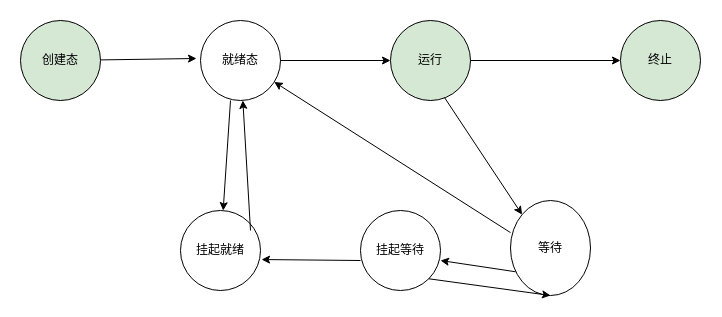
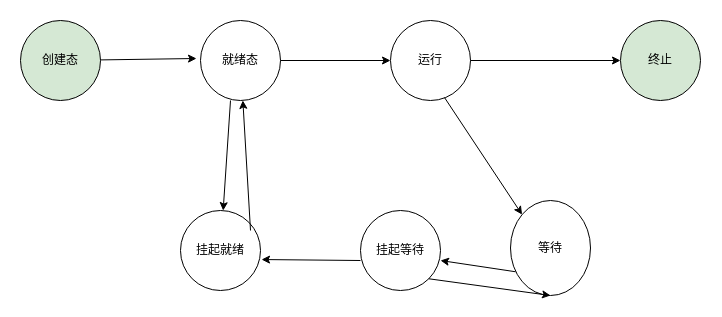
  <mxCell id="0" />
  <mxCell id="1" parent="0" />
  <mxCell id="2" value="创建态" style="ellipse;whiteSpace=wrap;html=1;aspect=fixed;fillColor=#d5e8d4;" vertex="1" parent="1"><mxGeometry x="20" y="20" width="80" height="80" as="geometry" /></mxCell>
  <mxCell id="3" value="就绪态" style="ellipse;whiteSpace=wrap;html=1;aspect=fixed;" vertex="1" parent="1"><mxGeometry x="200" y="20" width="80" height="80" as="geometry" /></mxCell>
- <mxCell id="4" value="运行" style="ellipse;whiteSpace=wrap;html=1;aspect=fixed;fillColor=#d5e8d4;" vertex="1" parent="1"><mxGeometry x="390" y="20" width="80" height="80" as="geometry" /></mxCell>
+ <mxCell id="4" value="运行" style="ellipse;whiteSpace=wrap;html=1;aspect=fixed;" vertex="1" parent="1"><mxGeometry x="390" y="20" width="80" height="80" as="geometry" /></mxCell>
  <mxCell id="5" value="终止" style="ellipse;whiteSpace=wrap;html=1;aspect=fixed;fillColor=#d5e8d4;" vertex="1" parent="1"><mxGeometry x="620" y="20" width="80" height="80" as="geometry" /></mxCell>
  <mxCell id="6" value="等待" style="ellipse;whiteSpace=wrap;html=1;aspect=fixed;" vertex="1" parent="1"><mxGeometry x="510" y="200" width="80" height="95" as="geometry" /></mxCell>
  <mxCell id="7" value="挂起就绪" style="ellipse;whiteSpace=wrap;html=1;aspect=fixed;" vertex="1" parent="1"><mxGeometry x="180" y="210" width="80" height="80" as="geometry" /></mxCell>
  <mxCell id="8" value="挂起等待" style="ellipse;whiteSpace=wrap;html=1;aspect=fixed;" vertex="1" parent="1"><mxGeometry x="360" y="210" width="80" height="80" as="geometry" /></mxCell>
  <mxCell id="9" value="" style="endArrow=classic;html=1;" edge="1" parent="1" source="2"><mxGeometry width="50" height="50" relative="1" as="geometry"><mxPoint x="100" y="110" as="sourcePoint" /><mxPoint x="196" y="58" as="targetPoint" /></mxGeometry></mxCell>
  <mxCell id="10" value="" style="endArrow=classic;html=1;entryX=0;entryY=0.5;entryDx=0;entryDy=0;" edge="1" parent="1" target="4"><mxGeometry width="50" height="50" relative="1" as="geometry"><mxPoint x="280" y="60" as="sourcePoint" /><mxPoint x="330" y="10" as="targetPoint" /></mxGeometry></mxCell>
  <mxCell id="11" value="" style="endArrow=classic;html=1;entryX=0;entryY=0.5;entryDx=0;entryDy=0;" edge="1" parent="1" target="5"><mxGeometry width="50" height="50" relative="1" as="geometry"><mxPoint x="470" y="60" as="sourcePoint" /><mxPoint x="520" y="10" as="targetPoint" /></mxGeometry></mxCell>
- <mxCell id="12" value="" style="endArrow=classic;html=1;exitX=0;exitY=0.338;exitDx=0;exitDy=0;exitPerimeter=0;" edge="1" parent="1" source="6" target="3"><mxGeometry width="50" height="50" relative="1" as="geometry"><mxPoint x="200" y="180" as="sourcePoint" /><mxPoint x="250" y="130" as="targetPoint" /></mxGeometry></mxCell>
  <mxCell id="13" value="" style="endArrow=classic;html=1;exitX=0.063;exitY=0.75;exitDx=0;exitDy=0;exitPerimeter=0;" edge="1" parent="1" source="6"><mxGeometry width="50" height="50" relative="1" as="geometry"><mxPoint x="30" y="340" as="sourcePoint" /><mxPoint x="440" y="260" as="targetPoint" /></mxGeometry></mxCell>
  <mxCell id="14" value="" style="endArrow=classic;html=1;exitX=0.675;exitY=0.963;exitDx=0;exitDy=0;exitPerimeter=0;entryX=0;entryY=0;entryDx=0;entryDy=0;" edge="1" parent="1" source="4" target="6"><mxGeometry width="50" height="50" relative="1" as="geometry"><mxPoint x="460" y="150" as="sourcePoint" /><mxPoint x="510" y="100" as="targetPoint" /></mxGeometry></mxCell>
  <mxCell id="15" value="" style="endArrow=classic;html=1;" edge="1" parent="1" target="3"><mxGeometry width="50" height="50" relative="1" as="geometry"><mxPoint x="250" y="230" as="sourcePoint" /><mxPoint x="300" y="180" as="targetPoint" /></mxGeometry></mxCell>
  <mxCell id="16" value="" style="endArrow=classic;html=1;entryX=1.013;entryY=0.613;entryDx=0;entryDy=0;entryPerimeter=0;" edge="1" parent="1" target="7"><mxGeometry width="50" height="50" relative="1" as="geometry"><mxPoint x="360" y="260" as="sourcePoint" /><mxPoint x="410" y="210" as="targetPoint" /></mxGeometry></mxCell>
  <mxCell id="17" value="" style="endArrow=classic;html=1;" edge="1" parent="1" target="7"><mxGeometry width="50" height="50" relative="1" as="geometry"><mxPoint x="230" y="100" as="sourcePoint" /><mxPoint x="280" y="50" as="targetPoint" /></mxGeometry></mxCell>
  <mxCell id="18" value="" style="endArrow=classic;html=1;exitX=1;exitY=1;exitDx=0;exitDy=0;entryX=0.5;entryY=1;entryDx=0;entryDy=0;" edge="1" parent="1" source="8" target="6"><mxGeometry width="50" height="50" relative="1" as="geometry"><mxPoint x="490" y="360" as="sourcePoint" /><mxPoint x="540" y="310" as="targetPoint" /></mxGeometry></mxCell>
